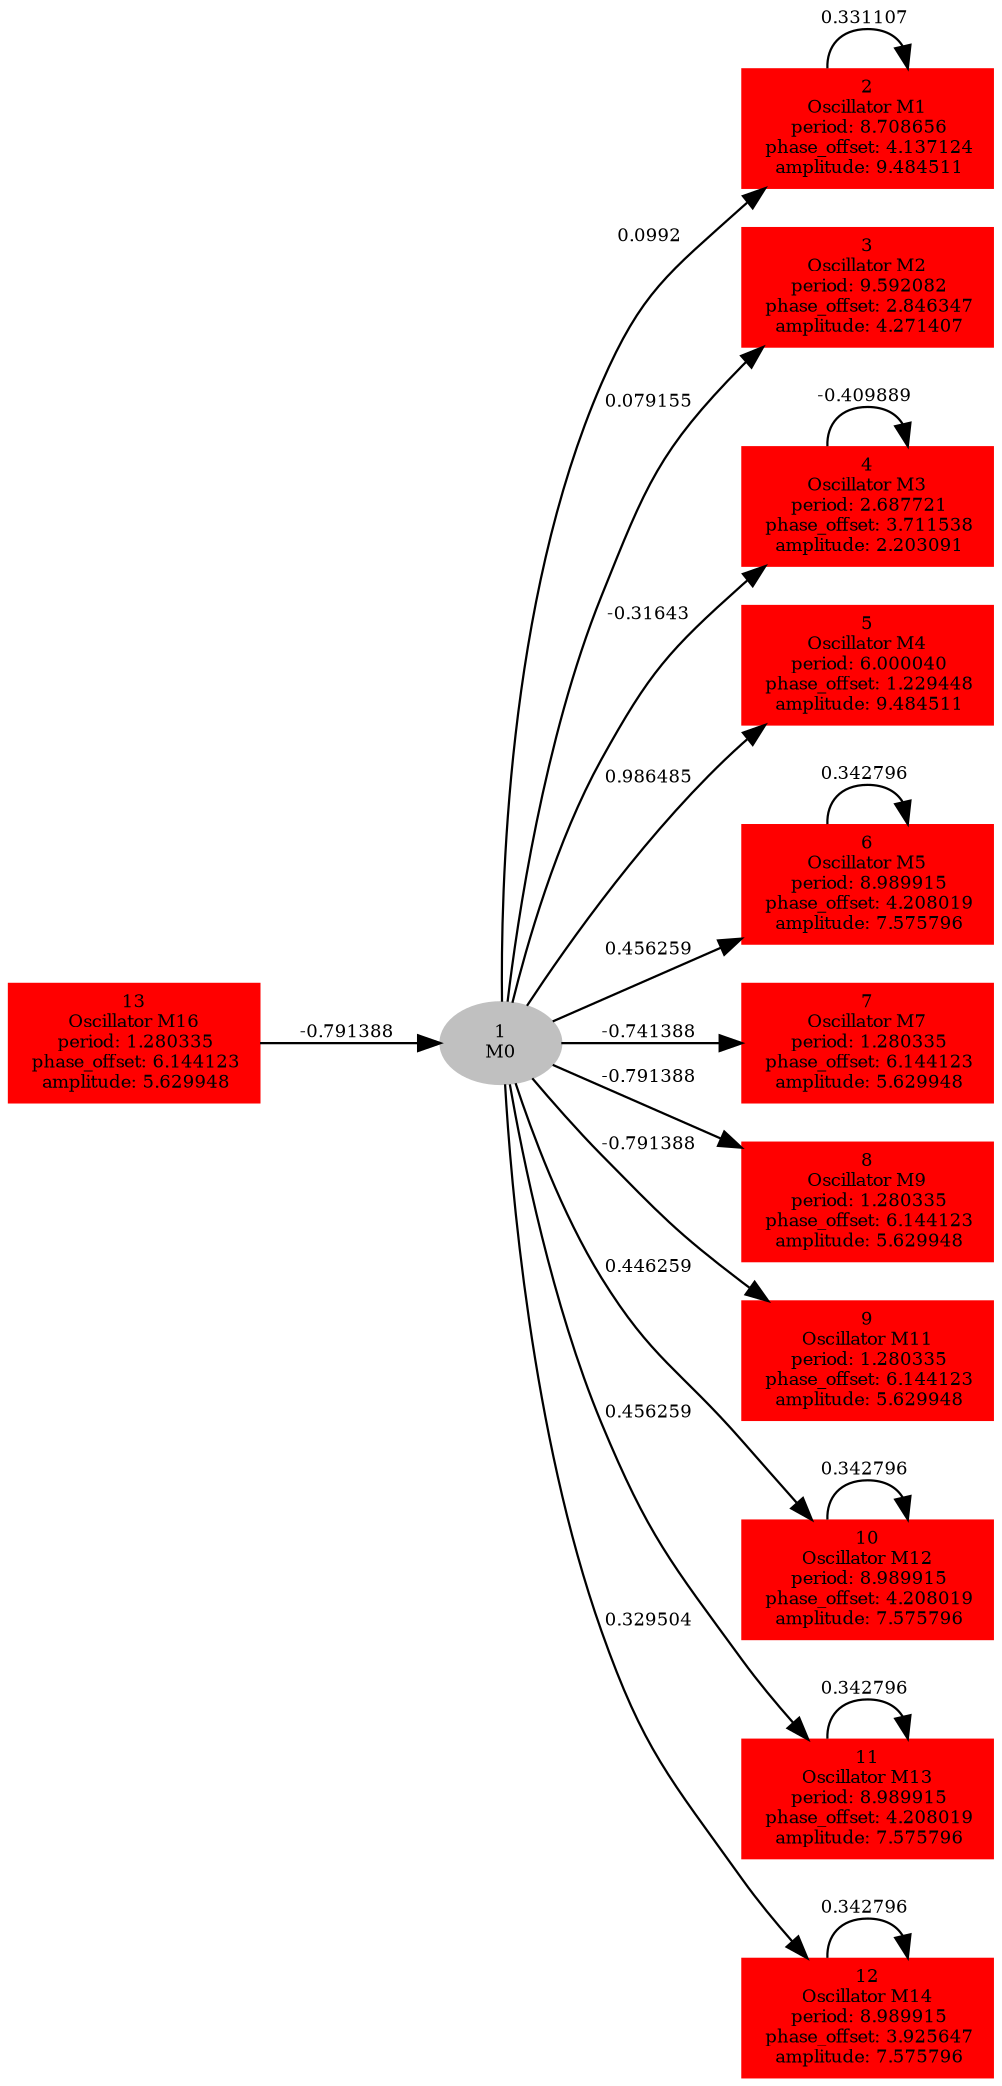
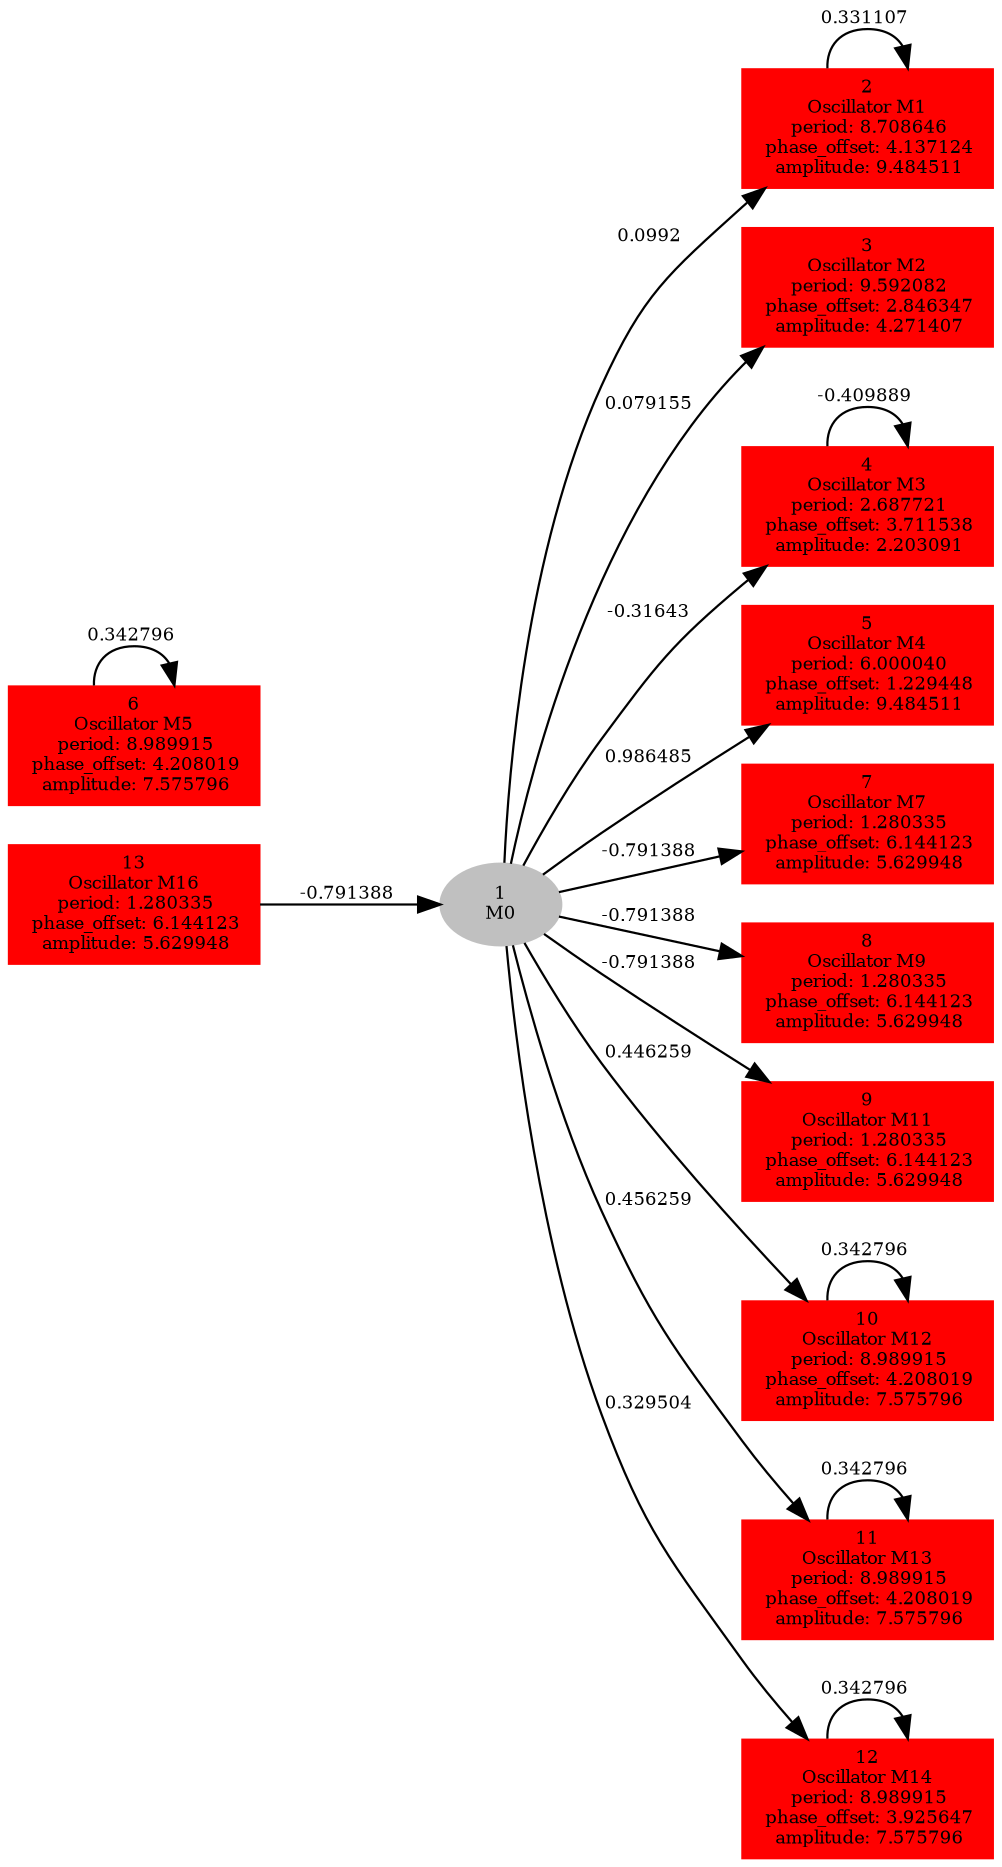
  digraph {
    forcelabels=true
    rankdir=LR
    node [color=red fontsize=8 style=filled shape=box]
    edge [fontsize=8]
    n1 [color=grey label=<1<BR/>M0> shape=""]
-   n2 [label=<2<BR />Oscillator M1<BR /> period: 8.708656<BR /> phase_offset: 4.137124<BR /> amplitude: 9.484511>]
+   n2 [label=<2<BR />Oscillator M1<BR /> period: 8.708646<BR /> phase_offset: 4.137124<BR /> amplitude: 9.484511>]
    n3 [label=<3<BR />Oscillator M2<BR /> period: 9.592082<BR /> phase_offset: 2.846347<BR /> amplitude: 4.271407>]
    n4 [label=<4<BR />Oscillator M3<BR /> period: 2.687721<BR /> phase_offset: 3.711538<BR /> amplitude: 2.203091>]
    n5 [label=<5<BR />Oscillator M4<BR /> period: 6.000040<BR /> phase_offset: 1.229448<BR /> amplitude: 9.484511>]
    n6 [label=<6<BR />Oscillator M5<BR /> period: 8.989915<BR /> phase_offset: 4.208019<BR /> amplitude: 7.575796>]
    n7 [label=<7<BR />Oscillator M7<BR /> period: 1.280335<BR /> phase_offset: 6.144123<BR /> amplitude: 5.629948>]
    n8 [label=<8<BR />Oscillator M9<BR /> period: 1.280335<BR /> phase_offset: 6.144123<BR /> amplitude: 5.629948>]
    n9 [label=<9<BR />Oscillator M11<BR /> period: 1.280335<BR /> phase_offset: 6.144123<BR /> amplitude: 5.629948>]
    n10 [label=<10<BR />Oscillator M12<BR /> period: 8.989915<BR /> phase_offset: 4.208019<BR /> amplitude: 7.575796>]
    n11 [label=<11<BR />Oscillator M13<BR /> period: 8.989915<BR /> phase_offset: 4.208019<BR /> amplitude: 7.575796>]
    n12 [label=<12<BR />Oscillator M14<BR /> period: 8.989915<BR /> phase_offset: 3.925647<BR /> amplitude: 7.575796>]
    n13 [label=<13<BR />Oscillator M16<BR /> period: 1.280335<BR /> phase_offset: 6.144123<BR /> amplitude: 5.629948>]
    n1 -> n2 [label="0.0992 "]
    n1 -> n3 [label="0.079155 "]
    n1 -> n4 [label="-0.31643 "]
    n1 -> n5 [label="0.986485 "]
-   n1 -> n6 [label="0.456259 "]
-   n1 -> n7 [label="-0.741388 "]
+   n1 -> n7 [label="-0.791388 "]
    n1 -> n8 [label="-0.791388 "]
    n1 -> n9 [label="-0.791388 "]
    n1 -> n10 [label="0.446259 "]
    n1 -> n11 [label="0.456259 "]
    n1 -> n12 [label="0.329504 "]
    n2 -> n2 [label="0.331107 "]
    n4 -> n4 [label="-0.409889 "]
    n6 -> n6 [label="0.342796 "]
    n10 -> n10 [label="0.342796 "]
    n11 -> n11 [label="0.342796 "]
    n12 -> n12 [label="0.342796 "]
    n13 -> n1 [label="-0.791388 "]
  }
